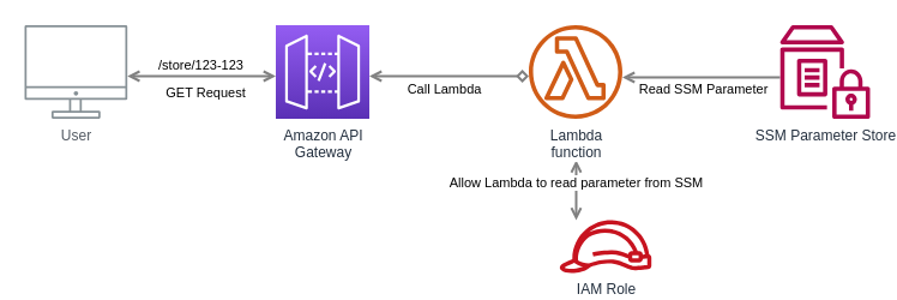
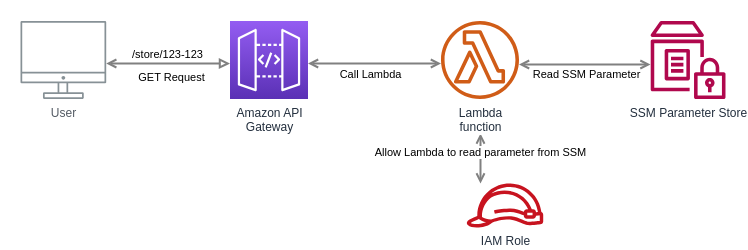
  <mxCell id="0" />
  <mxCell id="1" parent="0" />
- <mxCell id="2" style="edgeStyle=orthogonalEdgeStyle;rounded=0;orthogonalLoop=1;jettySize=auto;html=1;startArrow=open;startFill=0;endArrow=open;endFill=0;strokeWidth=2;strokeColor=#808080;" parent="1" source="11" target="12" edge="1"><mxGeometry relative="1" as="geometry"><Array as="points"><mxPoint x="220" y="63" /><mxPoint x="220" y="63" /></Array></mxGeometry></mxCell>
+ <mxCell id="2" style="edgeStyle=orthogonalEdgeStyle;rounded=0;orthogonalLoop=1;jettySize=auto;html=1;startArrow=open;startFill=0;endArrow=block;endFill=0;strokeWidth=2;strokeColor=#808080;" parent="1" source="11" target="12" edge="1"><mxGeometry relative="1" as="geometry"><Array as="points"><mxPoint x="220" y="63" /><mxPoint x="220" y="63" /></Array></mxGeometry></mxCell>
  <mxCell id="3" value="GET Request" style="edgeLabel;html=1;align=center;verticalAlign=middle;resizable=0;points=[];" vertex="1" connectable="0" parent="2"><mxGeometry x="0.157" relative="1" as="geometry"><mxPoint x="-7" y="13" as="offset" /></mxGeometry></mxCell>
  <mxCell id="4" value="/store/123-123" style="edgeLabel;html=1;align=center;verticalAlign=middle;resizable=0;points=[];" vertex="1" connectable="0" parent="2"><mxGeometry x="-0.016" relative="1" as="geometry"><mxPoint y="-10" as="offset" /></mxGeometry></mxCell>
- <mxCell id="5" style="edgeStyle=orthogonalEdgeStyle;rounded=0;orthogonalLoop=1;jettySize=auto;html=1;startArrow=open;startFill=0;endArrow=none;endFill=0;strokeWidth=2;strokeColor=#808080;" parent="1" source="13" target="15" edge="1"><mxGeometry relative="1" as="geometry"><Array as="points"><mxPoint x="640" y="64" /><mxPoint x="640" y="64" /></Array><mxPoint x="660.5" y="98.471" as="targetPoint" /></mxGeometry></mxCell>
+ <mxCell id="5" style="edgeStyle=orthogonalEdgeStyle;rounded=0;orthogonalLoop=1;jettySize=auto;html=1;startArrow=open;startFill=0;endArrow=open;endFill=0;strokeWidth=2;strokeColor=#808080;" parent="1" source="13" target="15" edge="1"><mxGeometry relative="1" as="geometry"><Array as="points"><mxPoint x="640" y="64" /><mxPoint x="640" y="64" /></Array><mxPoint x="660.5" y="98.471" as="targetPoint" /></mxGeometry></mxCell>
  <mxCell id="6" value="Read SSM Parameter" style="edgeLabel;html=1;align=center;verticalAlign=middle;resizable=0;points=[];" vertex="1" connectable="0" parent="5"><mxGeometry x="0.023" y="5" relative="1" as="geometry"><mxPoint y="14" as="offset" /></mxGeometry></mxCell>
  <mxCell id="7" style="edgeStyle=orthogonalEdgeStyle;rounded=0;orthogonalLoop=1;jettySize=auto;html=1;startArrow=open;startFill=0;endArrow=open;endFill=0;strokeWidth=2;strokeColor=#808080;" parent="1" target="14" edge="1"><mxGeometry relative="1" as="geometry"><Array as="points"><mxPoint x="480" y="163" /><mxPoint x="480" y="163" /></Array><mxPoint x="480" y="133" as="sourcePoint" /></mxGeometry></mxCell>
  <mxCell id="8" value="Allow Lambda to read parameter from SSM" style="edgeLabel;html=1;align=center;verticalAlign=middle;resizable=0;points=[];" vertex="1" connectable="0" parent="7"><mxGeometry x="-0.29" y="-1" relative="1" as="geometry"><mxPoint as="offset" /></mxGeometry></mxCell>
- <mxCell id="9" style="edgeStyle=orthogonalEdgeStyle;rounded=0;orthogonalLoop=1;jettySize=auto;html=1;startArrow=open;startFill=0;endArrow=diamond;endFill=0;strokeWidth=2;strokeColor=#808080;" parent="1" source="12" target="13" edge="1"><mxGeometry relative="1" as="geometry"><mxPoint x="317.5" y="69.5" as="sourcePoint" /><mxPoint x="450.5" y="69.5" as="targetPoint" /><Array as="points"><mxPoint x="350" y="63" /><mxPoint x="350" y="63" /></Array></mxGeometry></mxCell>
+ <mxCell id="9" style="edgeStyle=orthogonalEdgeStyle;rounded=0;orthogonalLoop=1;jettySize=auto;html=1;startArrow=open;startFill=0;endArrow=open;endFill=0;strokeWidth=2;strokeColor=#808080;" parent="1" source="12" target="13" edge="1"><mxGeometry relative="1" as="geometry"><mxPoint x="317.5" y="69.5" as="sourcePoint" /><mxPoint x="450.5" y="69.5" as="targetPoint" /><Array as="points"><mxPoint x="350" y="63" /><mxPoint x="350" y="63" /></Array></mxGeometry></mxCell>
  <mxCell id="10" value="Call Lambda" style="edgeLabel;html=1;align=center;verticalAlign=middle;resizable=0;points=[];" vertex="1" connectable="0" parent="9"><mxGeometry x="-0.167" y="3" relative="1" as="geometry"><mxPoint x="7" y="13" as="offset" /></mxGeometry></mxCell>
  <mxCell id="11" value="User" style="outlineConnect=0;gradientColor=none;fontColor=#545B64;strokeColor=none;fillColor=#879196;dashed=0;verticalLabelPosition=bottom;verticalAlign=top;align=center;html=1;fontSize=12;fontStyle=0;aspect=fixed;shape=mxgraph.aws4.illustration_desktop;pointerEvents=1;labelBackgroundColor=#ffffff;" parent="1" vertex="1"><mxGeometry x="20" y="20.5" width="85.71" height="78" as="geometry" /></mxCell>
  <mxCell id="12" value="Amazon API&lt;br&gt;Gateway&lt;br&gt;" style="outlineConnect=0;fontColor=#232F3E;gradientColor=#945DF2;gradientDirection=north;fillColor=#5A30B5;strokeColor=#ffffff;dashed=0;verticalLabelPosition=bottom;verticalAlign=top;align=center;html=1;fontSize=12;fontStyle=0;aspect=fixed;shape=mxgraph.aws4.resourceIcon;resIcon=mxgraph.aws4.api_gateway;labelBackgroundColor=#ffffff;" parent="1" vertex="1"><mxGeometry x="229.5" y="20.5" width="78" height="78" as="geometry" /></mxCell>
  <mxCell id="13" value="Lambda&lt;br&gt;function" style="outlineConnect=0;fontColor=#232F3E;gradientColor=none;fillColor=#D05C17;strokeColor=none;dashed=0;verticalLabelPosition=bottom;verticalAlign=top;align=center;html=1;fontSize=12;fontStyle=0;aspect=fixed;pointerEvents=1;shape=mxgraph.aws4.lambda_function;labelBackgroundColor=#ffffff;" parent="1" vertex="1"><mxGeometry x="440.5" y="20.5" width="78" height="78" as="geometry" /></mxCell>
  <mxCell id="14" value="IAM Role" style="outlineConnect=0;fontColor=#232F3E;gradientColor=none;fillColor=#C7131F;strokeColor=none;dashed=0;verticalLabelPosition=bottom;verticalAlign=top;align=center;html=1;fontSize=12;fontStyle=0;aspect=fixed;pointerEvents=1;shape=mxgraph.aws4.role;labelBackgroundColor=#ffffff;" parent="1" vertex="1"><mxGeometry x="465.5" y="183" width="78" height="44" as="geometry" /></mxCell>
  <mxCell id="15" value="SSM Parameter Store" style="sketch=0;outlineConnect=0;fontColor=#232F3E;gradientColor=none;fillColor=#B0084D;strokeColor=none;dashed=0;verticalLabelPosition=bottom;verticalAlign=top;align=center;html=1;fontSize=12;fontStyle=0;aspect=fixed;pointerEvents=1;shape=mxgraph.aws4.parameter_store;" vertex="1" parent="1"><mxGeometry x="650" y="20.5" width="75" height="78" as="geometry" /></mxCell>
